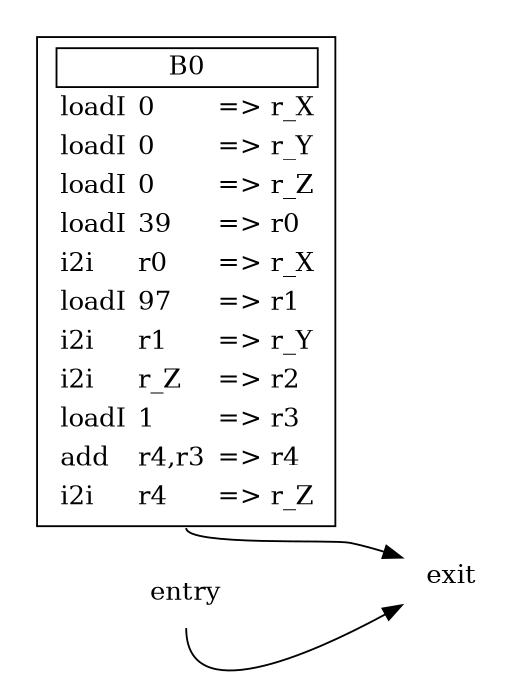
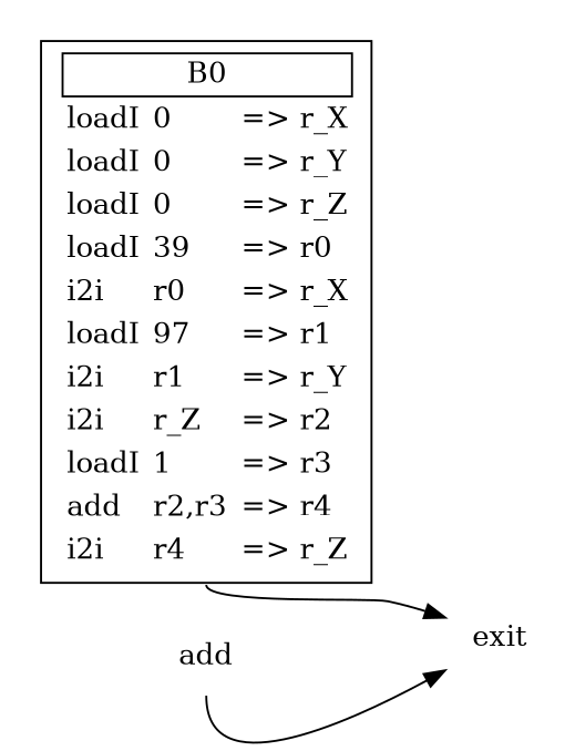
  digraph {
    rankdir=LR
    node [shape=none]
    edge [tailport=s]
-   n1 [fillcolor="/x11/white" label=<<table border="0"> <tr><td border="1" colspan="3">B0</td></tr> <tr><td align="left">loadI</td><td align="left">0</td><td align="left">=&gt; r_X</td></tr> <tr><td align="left">loadI</td><td align="left">0</td><td align="left">=&gt; r_Y</td></tr> <tr><td align="left">loadI</td><td align="left">0</td><td align="left">=&gt; r_Z</td></tr> <tr><td align="left">loadI</td><td align="left">39</td><td align="left">=&gt; r0</td></tr> <tr><td align="left">i2i</td><td align="left">r0</td><td align="left">=&gt; r_X</td></tr> <tr><td align="left">loadI</td><td align="left">97</td><td align="left">=&gt; r1</td></tr> <tr><td align="left">i2i</td><td align="left">r1</td><td align="left">=&gt; r_Y</td></tr> <tr><td align="left">i2i</td><td align="left">r_Z</td><td align="left">=&gt; r2</td></tr> <tr><td align="left">loadI</td><td align="left">1</td><td align="left">=&gt; r3</td></tr> <tr><td align="left">add</td><td align="left">r4,r3</td><td align="left">=&gt; r4</td></tr> <tr><td align="left">i2i</td><td align="left">r4</td><td align="left">=&gt; r_Z</td></tr> </table>> shape=box]
+   n1 [fillcolor="/x11/white" label=<<table border="0"> <tr><td border="1" colspan="3">B0</td></tr> <tr><td align="left">loadI</td><td align="left">0</td><td align="left">=&gt; r_X</td></tr> <tr><td align="left">loadI</td><td align="left">0</td><td align="left">=&gt; r_Y</td></tr> <tr><td align="left">loadI</td><td align="left">0</td><td align="left">=&gt; r_Z</td></tr> <tr><td align="left">loadI</td><td align="left">39</td><td align="left">=&gt; r0</td></tr> <tr><td align="left">i2i</td><td align="left">r0</td><td align="left">=&gt; r_X</td></tr> <tr><td align="left">loadI</td><td align="left">97</td><td align="left">=&gt; r1</td></tr> <tr><td align="left">i2i</td><td align="left">r1</td><td align="left">=&gt; r_Y</td></tr> <tr><td align="left">i2i</td><td align="left">r_Z</td><td align="left">=&gt; r2</td></tr> <tr><td align="left">loadI</td><td align="left">1</td><td align="left">=&gt; r3</td></tr> <tr><td align="left">add</td><td align="left">r2,r3</td><td align="left">=&gt; r4</td></tr> <tr><td align="left">i2i</td><td align="left">r4</td><td align="left">=&gt; r_Z</td></tr> </table>> shape=box]
    exit
-   entry
+   entry [label=add]
    subgraph cluster_1 {
      color="/x11/white"
      n1
    }
    n1 -> exit
    entry -> exit
  }
